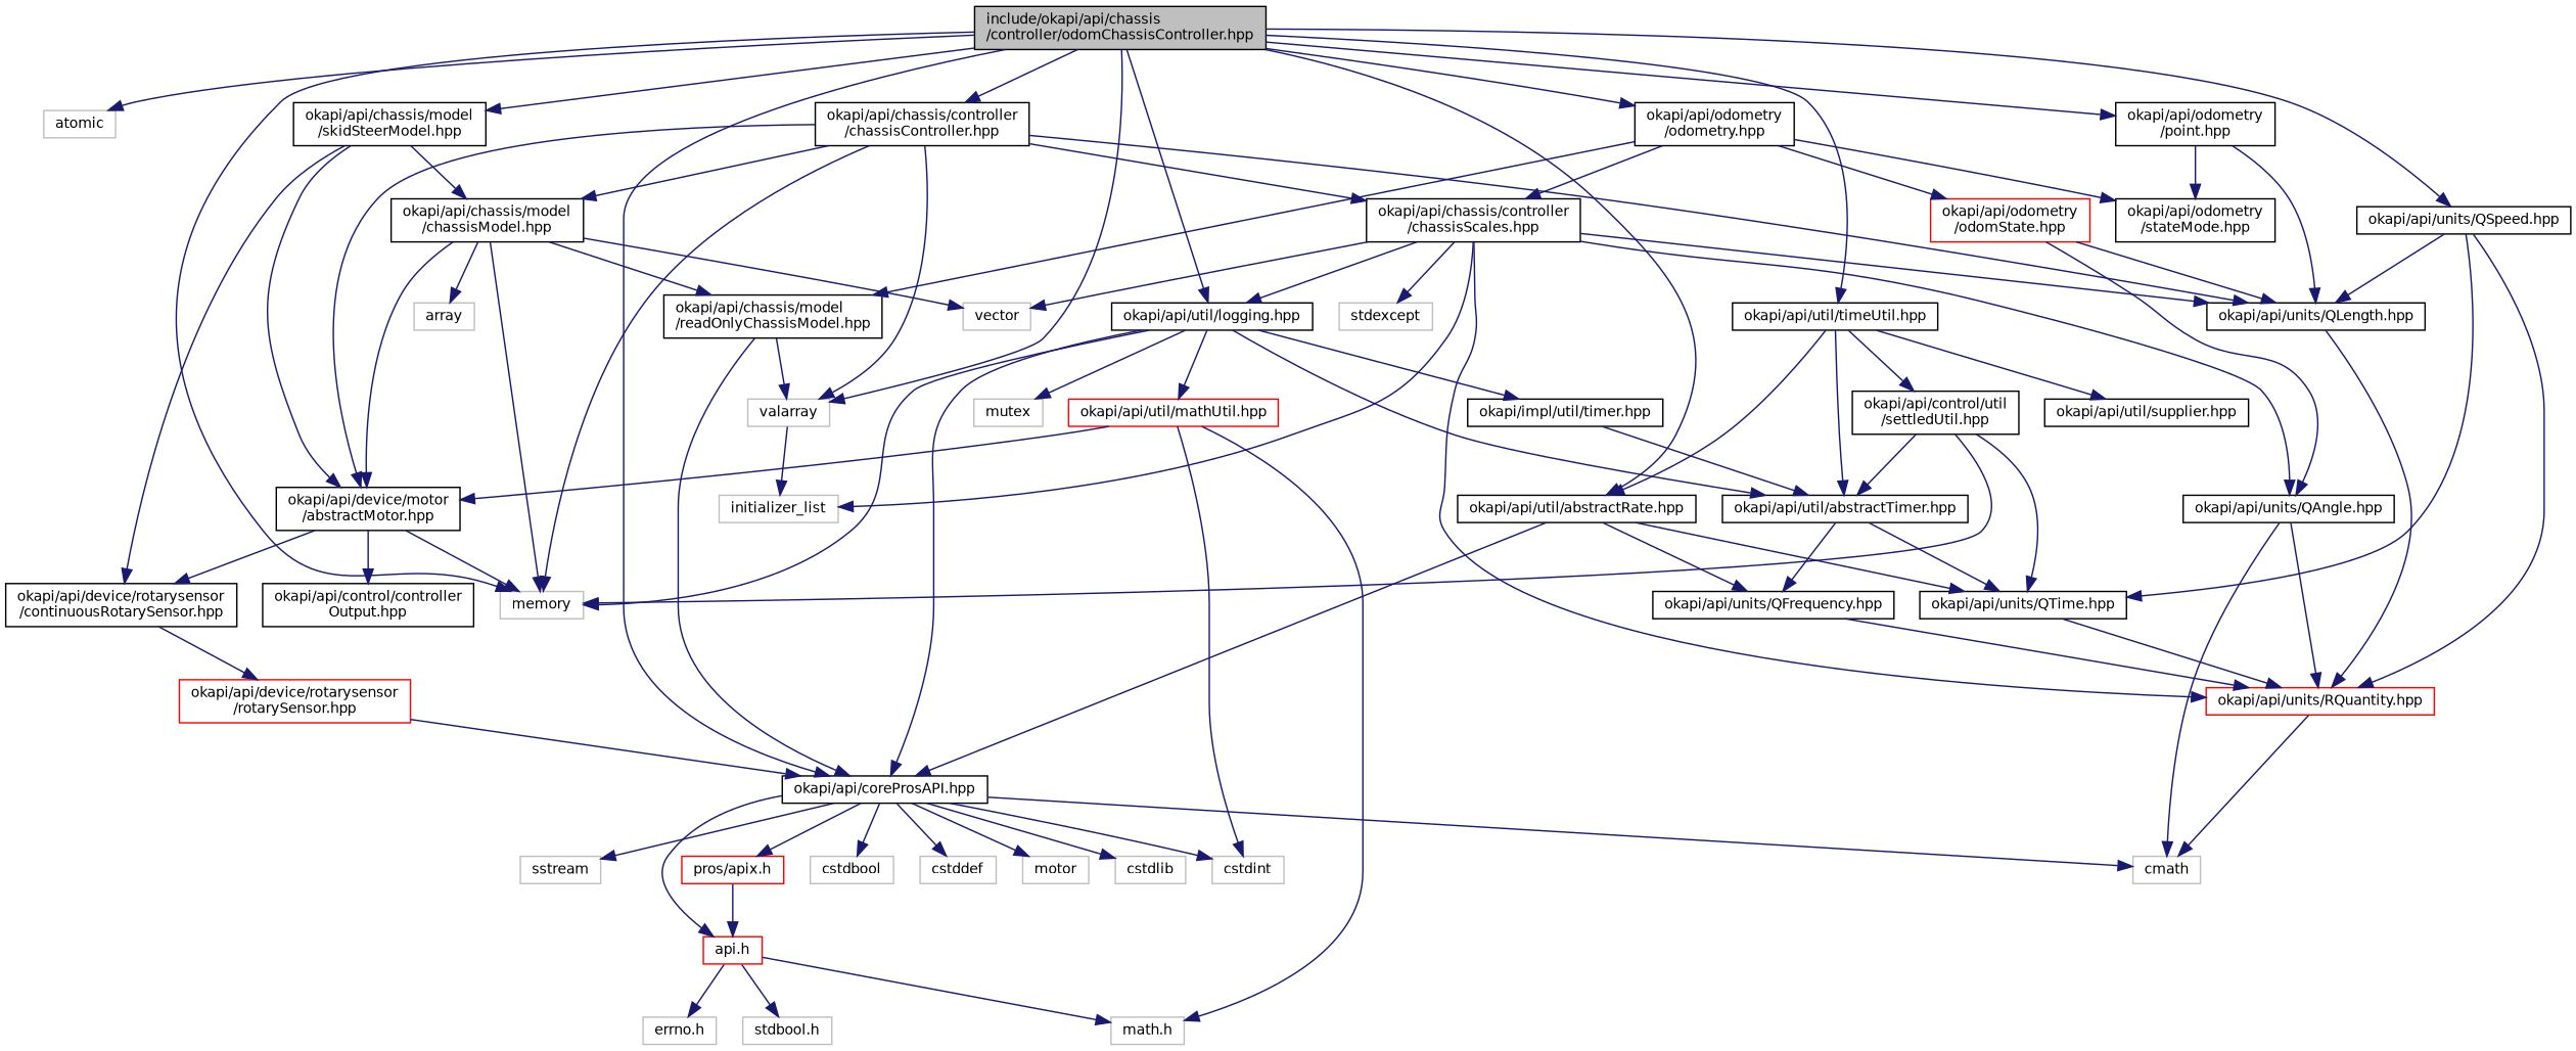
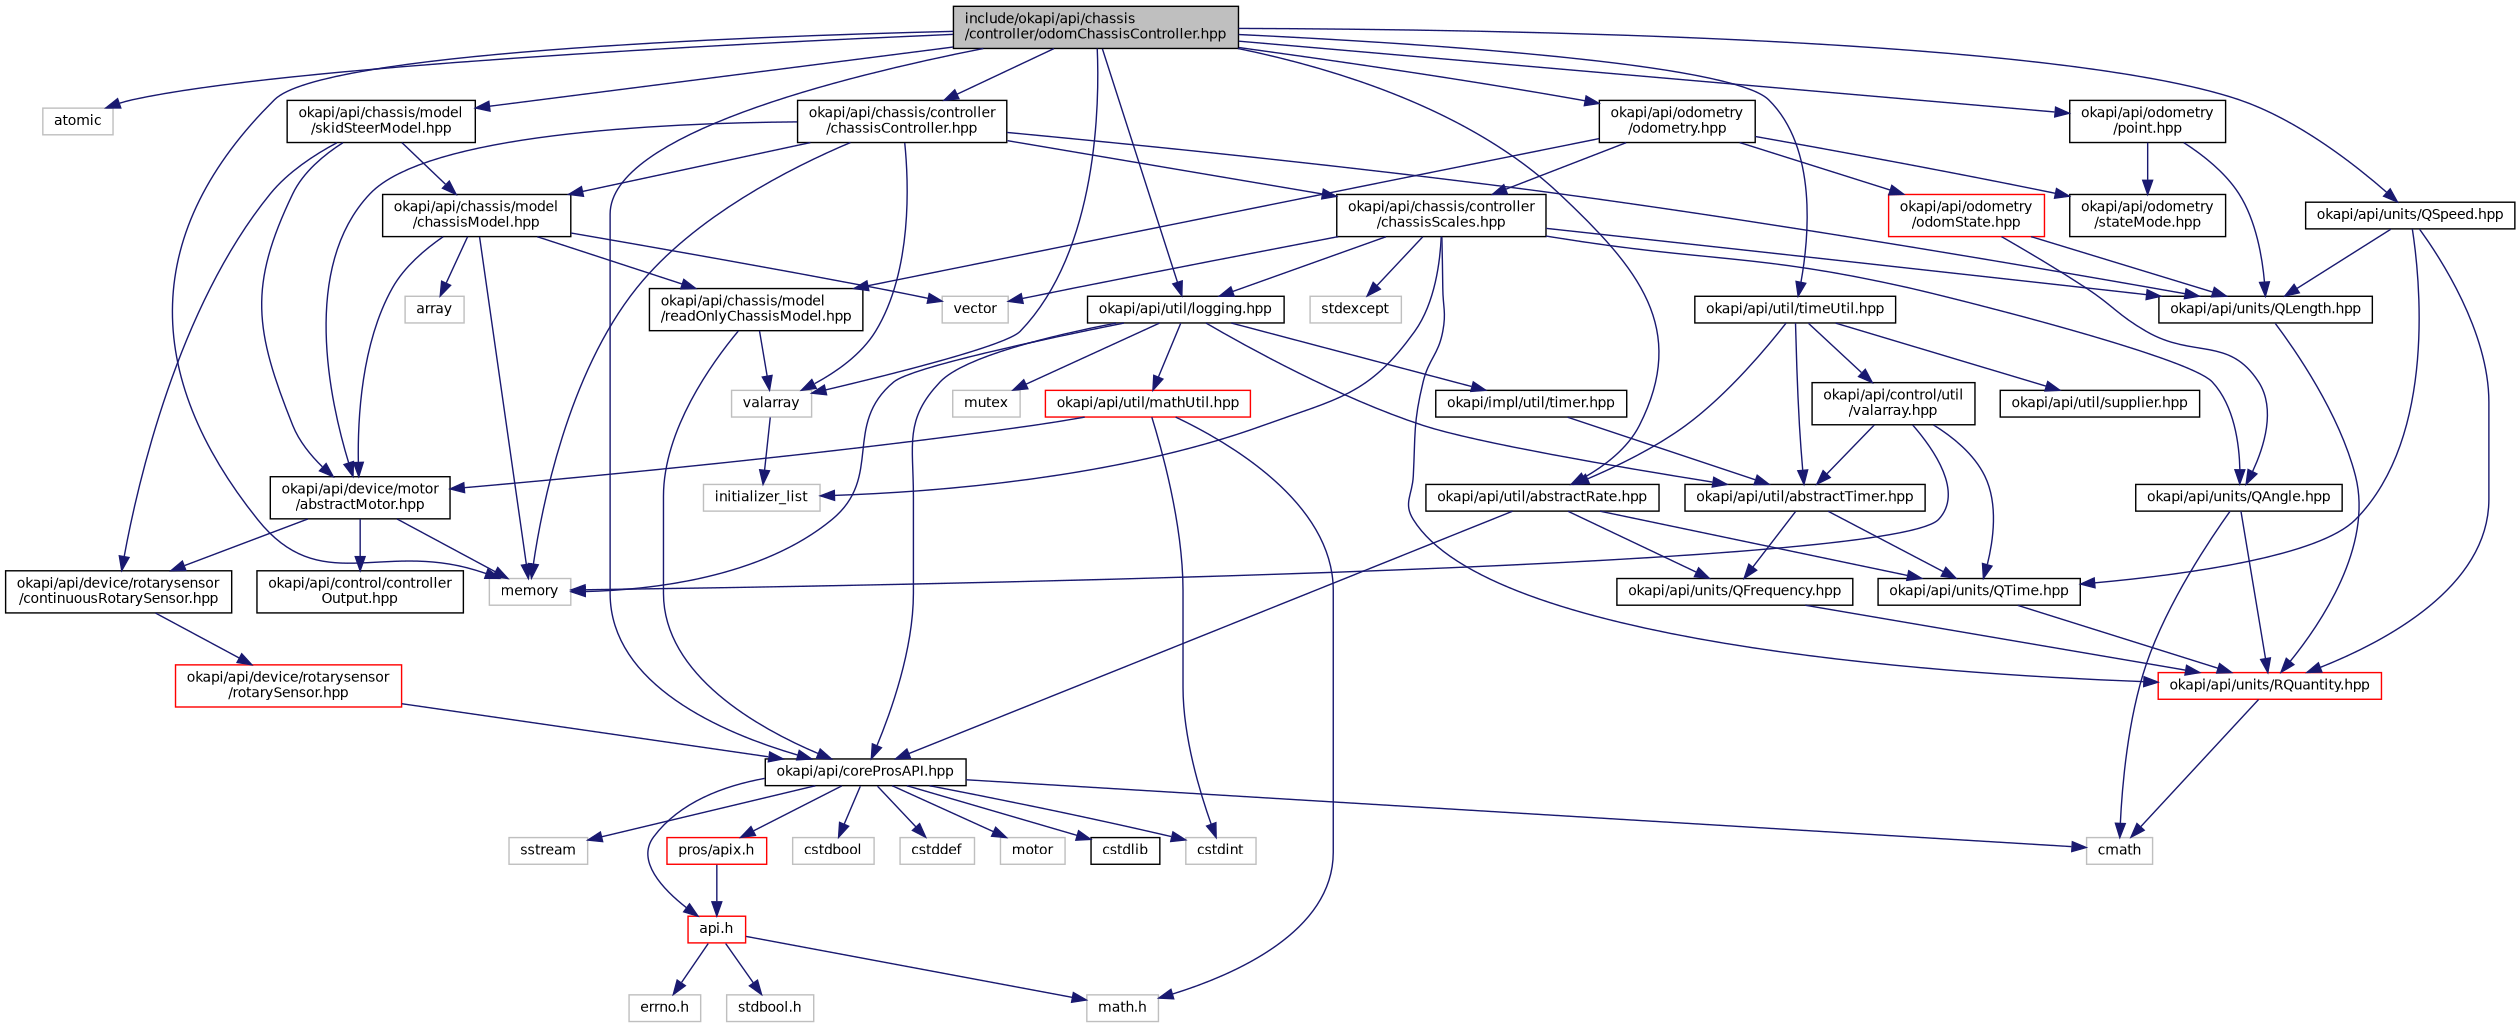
  digraph {
    node [color=black fillcolor=white fontname=Helvetica fontsize=10 shape=record style=filled]
    edge [color=midnightblue fontname=Helvetica fontsize=10 labelfontname=Helvetica labelfontsize=10 style=solid]
    n1 [fillcolor=grey75 fontcolor=black height=0.2 label="include/okapi/api/chassis\l/controller/odomChassisController.hpp" width=0.4]
    n2 [color=grey75 height=0.2 label=atomic width=0.4]
    n3 [color=grey75 height=0.2 label=memory width=0.4]
    n4 [color=grey75 height=0.2 label=valarray width=0.4]
    n5 [height=0.2 label="okapi/api/chassis/controller\l/chassisController.hpp" width=0.4]
    n6 [height=0.2 label="okapi/api/util/logging.hpp" width=0.4]
    n7 [height=0.2 label="okapi/api/coreProsAPI.hpp" width=0.4]
    n8 [height=0.2 label="okapi/api/chassis/model\l/skidSteerModel.hpp" width=0.4]
    n9 [height=0.2 label="okapi/api/odometry\l/odometry.hpp" width=0.4]
    n10 [height=0.2 label="okapi/api/odometry\l/point.hpp" width=0.4]
    n11 [height=0.2 label="okapi/api/units/QSpeed.hpp" width=0.4]
    n12 [height=0.2 label="okapi/api/util/abstractRate.hpp" width=0.4]
    n13 [height=0.2 label="okapi/api/util/timeUtil.hpp" width=0.4]
    n14 [color=grey75 height=0.2 label=initializer_list width=0.4]
    n15 [height=0.2 label="okapi/api/chassis/controller\l/chassisScales.hpp" width=0.4]
    n16 [height=0.2 label="okapi/api/units/QLength.hpp" width=0.4]
    n17 [height=0.2 label="okapi/api/device/motor\l/abstractMotor.hpp" width=0.4]
    n18 [height=0.2 label="okapi/api/chassis/model\l/chassisModel.hpp" width=0.4]
    n19 [color=grey75 height=0.2 label=mutex width=0.4]
    n20 [height=0.2 label="okapi/api/util/abstractTimer.hpp" width=0.4]
    n21 [color=red height=0.2 label="okapi/api/util/mathUtil.hpp" width=0.4]
    n22 [height=0.2 label="okapi/impl/util/timer.hpp" width=0.4]
    n23 [color=grey75 height=0.2 label=cmath width=0.4]
    n24 [color=grey75 height=0.2 label=cstdbool width=0.4]
    n25 [color=grey75 height=0.2 label=cstddef width=0.4]
    n26 [color=grey75 height=0.2 label=cstdint width=0.4]
    n27 [color=grey75 height=0.2 label=motor width=0.4]
-   n28 [color=grey75 height=0.2 label=cstdlib width=0.4]
+   n28 [height=0.2 label=cstdlib width=0.4]
    n29 [color=grey75 height=0.2 label=sstream width=0.4]
    n30 [color=red height=0.2 label="api.h" width=0.4]
    n31 [color=red height=0.2 label="pros/apix.h" width=0.4]
    n32 [height=0.2 label="okapi/api/device/rotarysensor\l/continuousRotarySensor.hpp" width=0.4]
    n33 [height=0.2 label="okapi/api/chassis/model\l/readOnlyChassisModel.hpp" width=0.4]
    n34 [color=red height=0.2 label="okapi/api/odometry\l/odomState.hpp" width=0.4]
    n35 [height=0.2 label="okapi/api/odometry\l/stateMode.hpp" width=0.4]
    n36 [color=red height=0.2 label="okapi/api/units/RQuantity.hpp" width=0.4]
    n37 [height=0.2 label="okapi/api/units/QTime.hpp" width=0.4]
    n38 [height=0.2 label="okapi/api/units/QFrequency.hpp" width=0.4]
-   n39 [height=0.2 label="okapi/api/control/util\l/settledUtil.hpp" width=0.4]
+   n39 [height=0.2 label="okapi/api/control/util\l/valarray.hpp" width=0.4]
    n40 [height=0.2 label="okapi/api/util/supplier.hpp" width=0.4]
    n41 [height=0.2 label="okapi/api/units/QAngle.hpp" width=0.4]
    n42 [color=grey75 height=0.2 label=stdexcept width=0.4]
    n43 [color=grey75 height=0.2 label=vector width=0.4]
    n44 [height=0.2 label="okapi/api/control/controller\lOutput.hpp" width=0.4]
    n45 [color=grey75 height=0.2 label=array width=0.4]
    n46 [color=grey75 height=0.2 label="math.h" width=0.4]
    n47 [color=grey75 height=0.2 label="errno.h" width=0.4]
    n48 [color=grey75 height=0.2 label="stdbool.h" width=0.4]
    n49 [color=red height=0.2 label="okapi/api/device/rotarysensor\l/rotarySensor.hpp" width=0.4]
    n1 -> n2
    n1 -> n3
    n1 -> n4
    n1 -> n5
    n1 -> n6
    n1 -> n7
    n1 -> n8
    n1 -> n9
    n1 -> n10
    n1 -> n11
    n1 -> n12
    n1 -> n13
    n4 -> n14
    n5 -> n3
    n5 -> n4
    n5 -> n15
    n5 -> n16
    n5 -> n17
    n5 -> n18
    n6 -> n3
    n6 -> n7
    n6 -> n19
    n6 -> n20
    n6 -> n21
    n6 -> n22
    n7 -> n23
    n7 -> n24
    n7 -> n25
    n7 -> n26
    n7 -> n27
    n7 -> n28
    n7 -> n29
    n7 -> n30
    n7 -> n31
    n8 -> n17
    n8 -> n18
    n8 -> n32
    n9 -> n15
    n9 -> n33
    n9 -> n34
    n9 -> n35
    n10 -> n16
    n10 -> n35
    n11 -> n16
    n11 -> n36
    n11 -> n37
    n12 -> n7
    n12 -> n37
    n12 -> n38
    n13 -> n12
    n13 -> n20
    n13 -> n39
    n13 -> n40
    n15 -> n6
    n15 -> n14
    n15 -> n16
    n15 -> n36
    n15 -> n41
    n15 -> n42
    n15 -> n43
    n16 -> n36
    n17 -> n3
    n17 -> n32
    n17 -> n44
    n18 -> n3
    n18 -> n17
    n18 -> n33
    n18 -> n43
    n18 -> n45
    n20 -> n37
    n20 -> n38
    n21 -> n17
    n21 -> n26
    n21 -> n46
    n22 -> n20
    n30 -> n46
    n30 -> n47
    n30 -> n48
    n31 -> n30
    n32 -> n49
    n33 -> n4
    n33 -> n7
    n34 -> n16
    n34 -> n41
    n36 -> n23
    n37 -> n36
    n38 -> n36
    n39 -> n3
    n39 -> n20
    n39 -> n37
    n41 -> n23
    n41 -> n36
    n49 -> n7
  }
